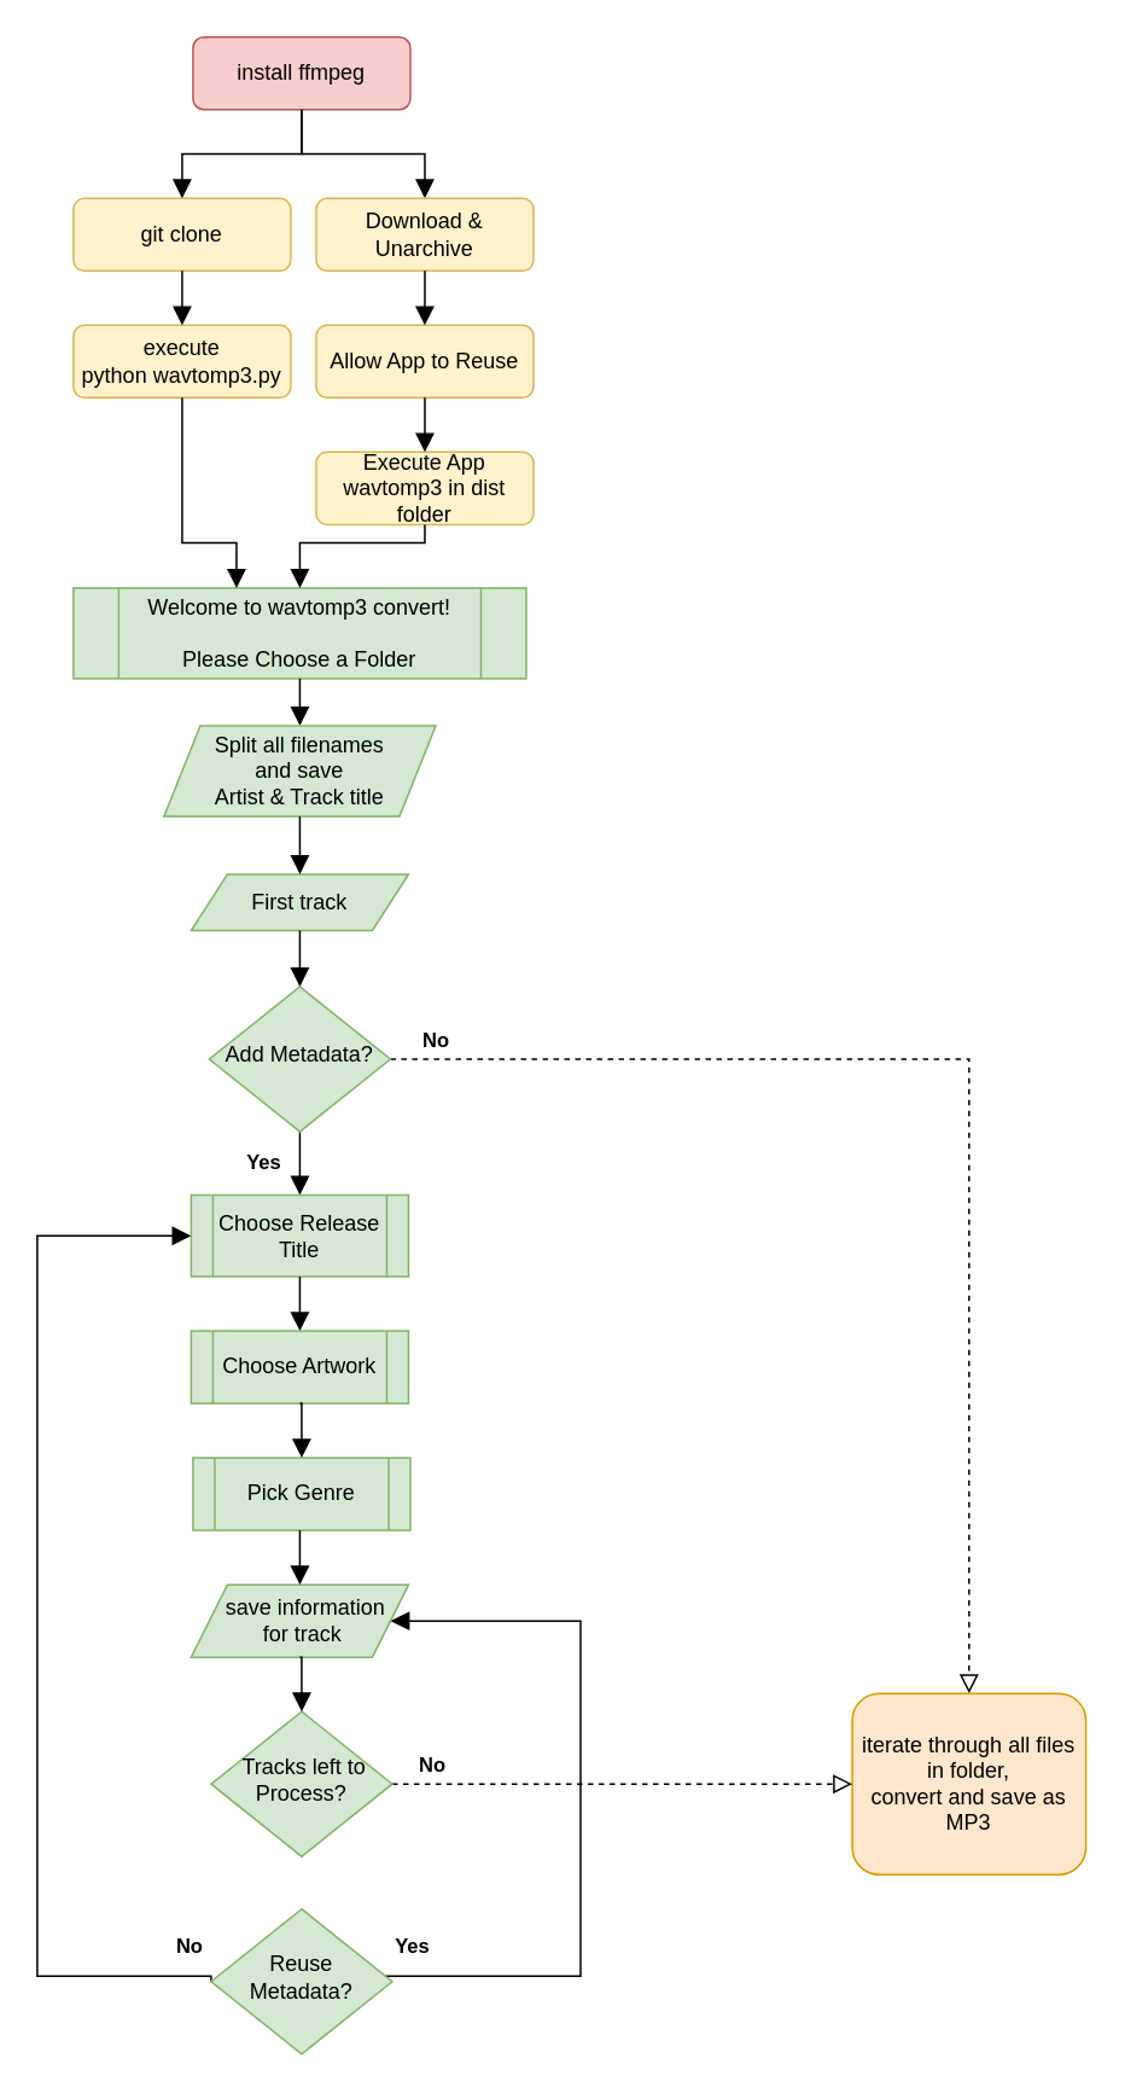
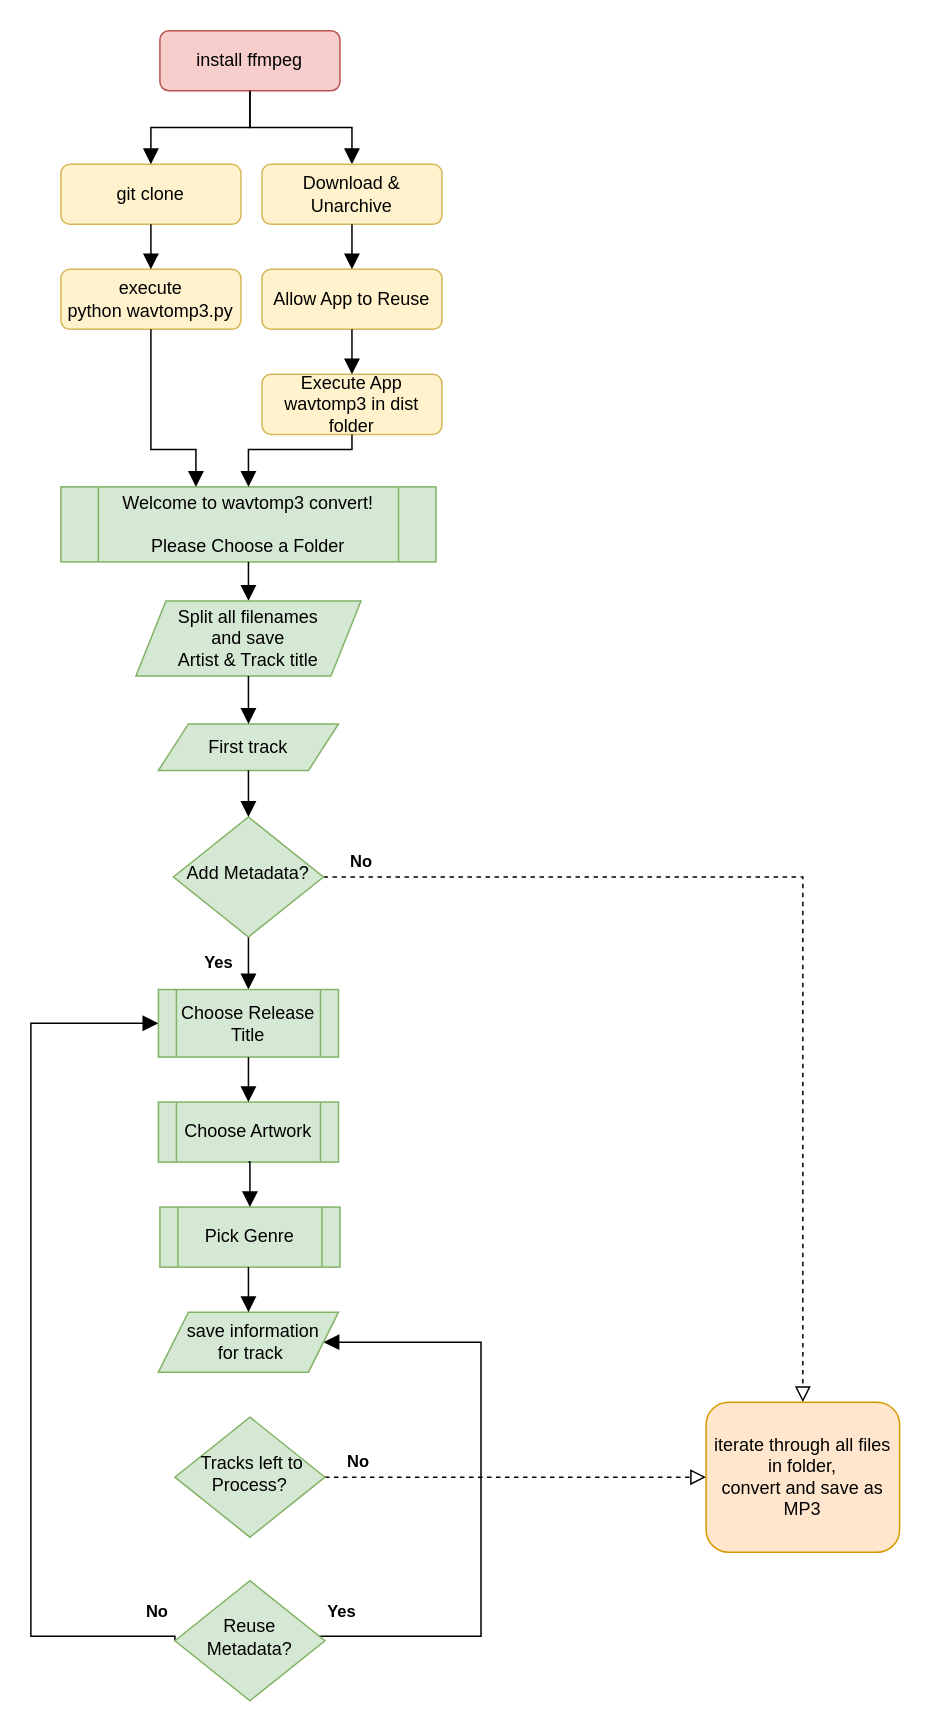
  <mxCell id="0" />
  <mxCell id="1" parent="0" />
  <mxCell id="2" value="" style="rounded=0;html=1;jettySize=auto;orthogonalLoop=1;fontSize=11;endArrow=block;endFill=1;endSize=8;strokeWidth=1;shadow=0;labelBackgroundColor=none;edgeStyle=orthogonalEdgeStyle;" parent="1" source="3" target="11" edge="1"><mxGeometry relative="1" as="geometry" /></mxCell>
  <mxCell id="3" value="install ffmpeg" style="rounded=1;whiteSpace=wrap;html=1;fontSize=12;glass=0;strokeWidth=1;shadow=0;fillColor=#f8cecc;strokeColor=#b85450;" parent="1" vertex="1"><mxGeometry x="106" y="20" width="120" height="40" as="geometry" /></mxCell>
  <mxCell id="4" value="&lt;b&gt;Yes&lt;/b&gt;" style="rounded=0;html=1;jettySize=auto;orthogonalLoop=1;fontSize=11;endArrow=block;endFill=1;endSize=8;strokeWidth=1;shadow=0;labelBackgroundColor=none;edgeStyle=orthogonalEdgeStyle;entryX=0.5;entryY=0;entryDx=0;entryDy=0;" parent="1" source="6" target="23" edge="1"><mxGeometry y="20" relative="1" as="geometry"><mxPoint as="offset" /></mxGeometry></mxCell>
  <mxCell id="5" value="&lt;b&gt;No&lt;/b&gt;" style="edgeStyle=orthogonalEdgeStyle;rounded=0;html=1;jettySize=auto;orthogonalLoop=1;fontSize=11;endArrow=block;endFill=0;endSize=8;strokeWidth=1;shadow=0;labelBackgroundColor=none;dashed=1;" parent="1" source="6" target="7" edge="1"><mxGeometry x="-0.925" y="10" relative="1" as="geometry"><mxPoint as="offset" /></mxGeometry></mxCell>
  <mxCell id="6" value="Add Metadata?" style="rhombus;whiteSpace=wrap;html=1;shadow=0;fontFamily=Helvetica;fontSize=12;align=center;strokeWidth=1;spacing=6;spacingTop=-4;fillColor=#d5e8d4;strokeColor=#82b366;" parent="1" vertex="1"><mxGeometry x="115" y="544" width="100" height="80" as="geometry" /></mxCell>
  <mxCell id="7" value="iterate through all files in folder,&lt;br&gt;convert and save as MP3" style="rounded=1;whiteSpace=wrap;html=1;fontSize=12;glass=0;strokeWidth=1;shadow=0;fillColor=#ffe6cc;strokeColor=#d79b00;" parent="1" vertex="1"><mxGeometry x="470" y="934" width="129" height="100" as="geometry" /></mxCell>
  <mxCell id="8" value="&lt;b&gt;No&lt;/b&gt;" style="rounded=0;html=1;jettySize=auto;orthogonalLoop=1;fontSize=11;endArrow=block;endFill=1;endSize=8;strokeWidth=1;shadow=0;labelBackgroundColor=none;edgeStyle=orthogonalEdgeStyle;entryX=0;entryY=0.5;entryDx=0;entryDy=0;exitX=0;exitY=0.5;exitDx=0;exitDy=0;" parent="1" source="10" target="23" edge="1"><mxGeometry x="-0.949" y="-16" relative="1" as="geometry"><mxPoint as="offset" /><mxPoint x="165" y="1084" as="targetPoint" /><Array as="points"><mxPoint x="20" y="1090" /><mxPoint x="20" y="682" /></Array></mxGeometry></mxCell>
  <mxCell id="9" value="&lt;b&gt;Yes&lt;/b&gt;" style="edgeStyle=orthogonalEdgeStyle;rounded=0;html=1;jettySize=auto;orthogonalLoop=1;fontSize=11;endArrow=block;endFill=1;endSize=8;strokeWidth=1;shadow=0;labelBackgroundColor=none;entryX=1;entryY=0.5;entryDx=0;entryDy=0;" parent="1" source="10" target="32" edge="1"><mxGeometry x="-0.926" y="16" relative="1" as="geometry"><mxPoint as="offset" /><mxPoint x="260" y="994" as="targetPoint" /><Array as="points"><mxPoint x="320" y="1090" /><mxPoint x="320" y="894" /></Array></mxGeometry></mxCell>
  <mxCell id="10" value="Reuse Metadata?" style="rhombus;whiteSpace=wrap;html=1;shadow=0;fontFamily=Helvetica;fontSize=12;align=center;strokeWidth=1;spacing=6;spacingTop=-4;fillColor=#d5e8d4;strokeColor=#82b366;" parent="1" vertex="1"><mxGeometry x="116" y="1053" width="100" height="80" as="geometry" /></mxCell>
  <mxCell id="11" value="Download &amp;amp; Unarchive" style="rounded=1;whiteSpace=wrap;html=1;fontSize=12;glass=0;strokeWidth=1;shadow=0;fillColor=#fff2cc;strokeColor=#d6b656;" parent="1" vertex="1"><mxGeometry x="174" y="109" width="120" height="40" as="geometry" /></mxCell>
  <mxCell id="12" value="git clone" style="rounded=1;whiteSpace=wrap;html=1;fontSize=12;glass=0;strokeWidth=1;shadow=0;fillColor=#fff2cc;strokeColor=#d6b656;" parent="1" vertex="1"><mxGeometry x="40" y="109" width="120" height="40" as="geometry" /></mxCell>
  <mxCell id="13" value="" style="rounded=0;html=1;jettySize=auto;orthogonalLoop=1;fontSize=11;endArrow=block;endFill=1;endSize=8;strokeWidth=1;shadow=0;labelBackgroundColor=none;edgeStyle=orthogonalEdgeStyle;exitX=0.5;exitY=1;exitDx=0;exitDy=0;" parent="1" source="3" target="12" edge="1"><mxGeometry relative="1" as="geometry"><mxPoint x="170" y="69" as="sourcePoint" /><mxPoint x="244" y="119" as="targetPoint" /></mxGeometry></mxCell>
  <mxCell id="14" value="Allow App to Reuse" style="rounded=1;whiteSpace=wrap;html=1;fontSize=12;glass=0;strokeWidth=1;shadow=0;fillColor=#fff2cc;strokeColor=#d6b656;" parent="1" vertex="1"><mxGeometry x="174" y="179" width="120" height="40" as="geometry" /></mxCell>
  <mxCell id="15" value="" style="rounded=0;html=1;jettySize=auto;orthogonalLoop=1;fontSize=11;endArrow=block;endFill=1;endSize=8;strokeWidth=1;shadow=0;labelBackgroundColor=none;edgeStyle=orthogonalEdgeStyle;exitX=0.5;exitY=1;exitDx=0;exitDy=0;" parent="1" source="11" target="14" edge="1"><mxGeometry relative="1" as="geometry"><mxPoint x="170" y="69" as="sourcePoint" /><mxPoint x="244" y="119" as="targetPoint" /></mxGeometry></mxCell>
  <mxCell id="16" value="execute&lt;br&gt;python wavtomp3.py" style="rounded=1;whiteSpace=wrap;html=1;fontSize=12;glass=0;strokeWidth=1;shadow=0;fillColor=#fff2cc;strokeColor=#d6b656;" parent="1" vertex="1"><mxGeometry x="40" y="179" width="120" height="40" as="geometry" /></mxCell>
  <mxCell id="17" value="" style="rounded=0;html=1;jettySize=auto;orthogonalLoop=1;fontSize=11;endArrow=block;endFill=1;endSize=8;strokeWidth=1;shadow=0;labelBackgroundColor=none;edgeStyle=orthogonalEdgeStyle;exitX=0.5;exitY=1;exitDx=0;exitDy=0;entryX=0.5;entryY=0;entryDx=0;entryDy=0;" parent="1" source="12" target="16" edge="1"><mxGeometry relative="1" as="geometry"><mxPoint x="110" y="89" as="sourcePoint" /><mxPoint x="110" y="119" as="targetPoint" /><Array as="points"><mxPoint x="100" y="149" /></Array></mxGeometry></mxCell>
  <mxCell id="18" value="Execute App wavtomp3 in dist folder" style="rounded=1;whiteSpace=wrap;html=1;fontSize=12;glass=0;strokeWidth=1;shadow=0;fillColor=#fff2cc;strokeColor=#d6b656;" parent="1" vertex="1"><mxGeometry x="174" y="249" width="120" height="40" as="geometry" /></mxCell>
  <mxCell id="19" value="" style="rounded=0;html=1;jettySize=auto;orthogonalLoop=1;fontSize=11;endArrow=block;endFill=1;endSize=8;strokeWidth=1;shadow=0;labelBackgroundColor=none;edgeStyle=orthogonalEdgeStyle;exitX=0.5;exitY=1;exitDx=0;exitDy=0;" parent="1" source="14" target="18" edge="1"><mxGeometry relative="1" as="geometry"><mxPoint x="244" y="159" as="sourcePoint" /><mxPoint x="244" y="189" as="targetPoint" /></mxGeometry></mxCell>
  <mxCell id="20" value="Welcome to wavtomp3 convert!&lt;br&gt;&lt;br&gt;Please Choose a Folder" style="shape=process;whiteSpace=wrap;html=1;backgroundOutline=1;fillColor=#d5e8d4;strokeColor=#82b366;" parent="1" vertex="1"><mxGeometry x="40" y="324" width="250" height="50" as="geometry" /></mxCell>
  <mxCell id="21" value="" style="rounded=0;html=1;jettySize=auto;orthogonalLoop=1;fontSize=11;endArrow=block;endFill=1;endSize=8;strokeWidth=1;shadow=0;labelBackgroundColor=none;edgeStyle=orthogonalEdgeStyle;exitX=0.5;exitY=1;exitDx=0;exitDy=0;entryX=0.5;entryY=0;entryDx=0;entryDy=0;" parent="1" source="18" target="20" edge="1"><mxGeometry relative="1" as="geometry"><mxPoint x="244" y="229" as="sourcePoint" /><mxPoint x="244" y="259" as="targetPoint" /><Array as="points"><mxPoint x="234" y="299" /><mxPoint x="165" y="299" /></Array></mxGeometry></mxCell>
  <mxCell id="22" value="" style="rounded=0;html=1;jettySize=auto;orthogonalLoop=1;fontSize=11;endArrow=block;endFill=1;endSize=8;strokeWidth=1;shadow=0;labelBackgroundColor=none;edgeStyle=orthogonalEdgeStyle;exitX=0.5;exitY=1;exitDx=0;exitDy=0;" parent="1" source="16" target="20" edge="1"><mxGeometry relative="1" as="geometry"><mxPoint x="110" y="159" as="sourcePoint" /><mxPoint x="110" y="189" as="targetPoint" /><Array as="points"><mxPoint x="100" y="299" /><mxPoint x="130" y="299" /></Array></mxGeometry></mxCell>
  <mxCell id="23" value="Choose Release Title" style="shape=process;whiteSpace=wrap;html=1;backgroundOutline=1;fillColor=#d5e8d4;strokeColor=#82b366;" parent="1" vertex="1"><mxGeometry x="105" y="659" width="120" height="45" as="geometry" /></mxCell>
  <mxCell id="24" value="Choose Artwork" style="shape=process;whiteSpace=wrap;html=1;backgroundOutline=1;fillColor=#d5e8d4;strokeColor=#82b366;" parent="1" vertex="1"><mxGeometry x="105" y="734" width="120" height="40" as="geometry" /></mxCell>
  <mxCell id="25" value="" style="rounded=0;html=1;jettySize=auto;orthogonalLoop=1;fontSize=11;endArrow=block;endFill=1;endSize=8;strokeWidth=1;shadow=0;labelBackgroundColor=none;edgeStyle=orthogonalEdgeStyle;exitX=0.5;exitY=1;exitDx=0;exitDy=0;" parent="1" source="23" target="24" edge="1"><mxGeometry y="20" relative="1" as="geometry"><mxPoint as="offset" /><mxPoint x="175" y="624" as="sourcePoint" /><mxPoint x="175" y="669" as="targetPoint" /><Array as="points"><mxPoint x="165" y="719" /><mxPoint x="165" y="784" /></Array></mxGeometry></mxCell>
  <mxCell id="26" value="Pick Genre" style="shape=process;whiteSpace=wrap;html=1;backgroundOutline=1;fillColor=#d5e8d4;strokeColor=#82b366;" parent="1" vertex="1"><mxGeometry x="106" y="804" width="120" height="40" as="geometry" /></mxCell>
  <mxCell id="27" value="" style="rounded=0;html=1;jettySize=auto;orthogonalLoop=1;fontSize=11;endArrow=block;endFill=1;endSize=8;strokeWidth=1;shadow=0;labelBackgroundColor=none;edgeStyle=orthogonalEdgeStyle;exitX=0.5;exitY=1;exitDx=0;exitDy=0;entryX=0.5;entryY=0;entryDx=0;entryDy=0;" parent="1" source="24" target="26" edge="1"><mxGeometry y="20" relative="1" as="geometry"><mxPoint as="offset" /><mxPoint x="175" y="709" as="sourcePoint" /><mxPoint x="165" y="834" as="targetPoint" /><Array as="points" /></mxGeometry></mxCell>
  <mxCell id="28" value="First track" style="shape=parallelogram;perimeter=parallelogramPerimeter;whiteSpace=wrap;html=1;fixedSize=1;fillColor=#d5e8d4;strokeColor=#82b366;" parent="1" vertex="1"><mxGeometry x="105" y="482" width="120" height="31" as="geometry" /></mxCell>
  <mxCell id="29" value="" style="rounded=0;html=1;jettySize=auto;orthogonalLoop=1;fontSize=11;endArrow=block;endFill=1;endSize=8;strokeWidth=1;shadow=0;labelBackgroundColor=none;edgeStyle=orthogonalEdgeStyle;exitX=0.5;exitY=1;exitDx=0;exitDy=0;entryX=0.5;entryY=0;entryDx=0;entryDy=0;" parent="1" source="20" target="30" edge="1"><mxGeometry y="20" relative="1" as="geometry"><mxPoint as="offset" /><mxPoint x="165.5" y="394" as="sourcePoint" /><mxPoint x="180" y="424" as="targetPoint" /></mxGeometry></mxCell>
  <mxCell id="30" value="Split all filenames&lt;br&gt;and save &lt;br&gt;Artist &amp;amp; Track title" style="shape=parallelogram;perimeter=parallelogramPerimeter;whiteSpace=wrap;html=1;fixedSize=1;fillColor=#d5e8d4;strokeColor=#82b366;" parent="1" vertex="1"><mxGeometry x="90" y="400" width="150" height="50" as="geometry" /></mxCell>
  <mxCell id="31" value="" style="rounded=0;html=1;jettySize=auto;orthogonalLoop=1;fontSize=11;endArrow=block;endFill=1;endSize=8;strokeWidth=1;shadow=0;labelBackgroundColor=none;edgeStyle=orthogonalEdgeStyle;exitX=0.5;exitY=1;exitDx=0;exitDy=0;" parent="1" source="28" edge="1"><mxGeometry y="20" relative="1" as="geometry"><mxPoint as="offset" /><mxPoint x="99.5" y="549" as="sourcePoint" /><mxPoint x="165" y="544" as="targetPoint" /></mxGeometry></mxCell>
  <mxCell id="32" value="&amp;nbsp; save information&lt;br&gt;&amp;nbsp;for track" style="shape=parallelogram;perimeter=parallelogramPerimeter;whiteSpace=wrap;html=1;fixedSize=1;fillColor=#d5e8d4;strokeColor=#82b366;" parent="1" vertex="1"><mxGeometry x="105" y="874" width="120" height="40" as="geometry" /></mxCell>
  <mxCell id="33" value="" style="rounded=0;html=1;jettySize=auto;orthogonalLoop=1;fontSize=11;endArrow=block;endFill=1;endSize=8;strokeWidth=1;shadow=0;labelBackgroundColor=none;edgeStyle=orthogonalEdgeStyle;entryX=0.5;entryY=0;entryDx=0;entryDy=0;" parent="1" target="32" edge="1"><mxGeometry y="20" relative="1" as="geometry"><mxPoint as="offset" /><mxPoint x="165" y="844" as="sourcePoint" /><mxPoint x="176" y="814" as="targetPoint" /><Array as="points" /></mxGeometry></mxCell>
  <mxCell id="34" value="&lt;b&gt;No&lt;/b&gt;" style="rounded=0;html=1;jettySize=auto;orthogonalLoop=1;fontSize=11;endArrow=block;endFill=0;endSize=8;strokeWidth=1;shadow=0;labelBackgroundColor=none;edgeStyle=orthogonalEdgeStyle;exitX=1;exitY=0.5;exitDx=0;exitDy=0;entryX=0;entryY=0.5;entryDx=0;entryDy=0;dashed=1;" parent="1" source="35" target="7" edge="1"><mxGeometry x="-0.825" y="10" relative="1" as="geometry"><mxPoint as="offset" /><mxPoint x="360" y="1004" as="sourcePoint" /><mxPoint x="490" y="1004" as="targetPoint" /></mxGeometry></mxCell>
  <mxCell id="35" value="&amp;nbsp;Tracks left to Process?" style="rhombus;whiteSpace=wrap;html=1;shadow=0;fontFamily=Helvetica;fontSize=12;align=center;strokeWidth=1;spacing=6;spacingTop=-4;fillColor=#d5e8d4;strokeColor=#82b366;" parent="1" vertex="1"><mxGeometry x="116" y="944" width="100" height="80" as="geometry" /></mxCell>
- <mxCell id="36" value="" style="rounded=0;html=1;jettySize=auto;orthogonalLoop=1;fontSize=11;endArrow=block;endFill=1;endSize=8;strokeWidth=1;shadow=0;labelBackgroundColor=none;edgeStyle=orthogonalEdgeStyle;exitX=0.5;exitY=1;exitDx=0;exitDy=0;entryX=0.5;entryY=0;entryDx=0;entryDy=0;" parent="1" source="32" target="35" edge="1"><mxGeometry y="20" relative="1" as="geometry"><mxPoint as="offset" /><mxPoint x="175" y="854" as="sourcePoint" /><mxPoint x="165" y="954" as="targetPoint" /><Array as="points" /></mxGeometry></mxCell>
  <mxCell id="37" value="" style="rounded=0;html=1;jettySize=auto;orthogonalLoop=1;fontSize=11;endArrow=block;endFill=1;endSize=8;strokeWidth=1;shadow=0;labelBackgroundColor=none;edgeStyle=orthogonalEdgeStyle;" parent="1" source="30" target="28" edge="1"><mxGeometry y="20" relative="1" as="geometry"><mxPoint as="offset" /><mxPoint x="176" y="520" as="sourcePoint" /><mxPoint x="171" y="477" as="targetPoint" /></mxGeometry></mxCell>
